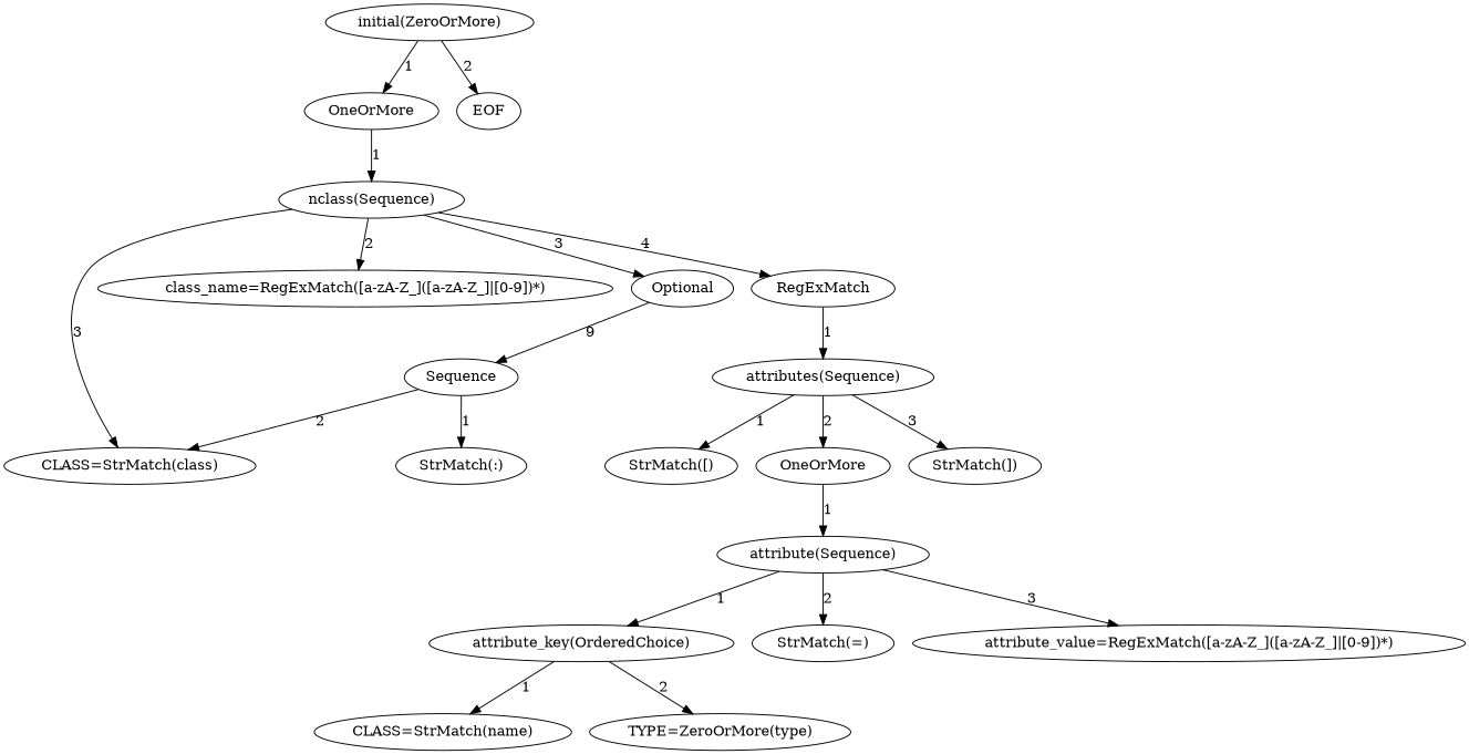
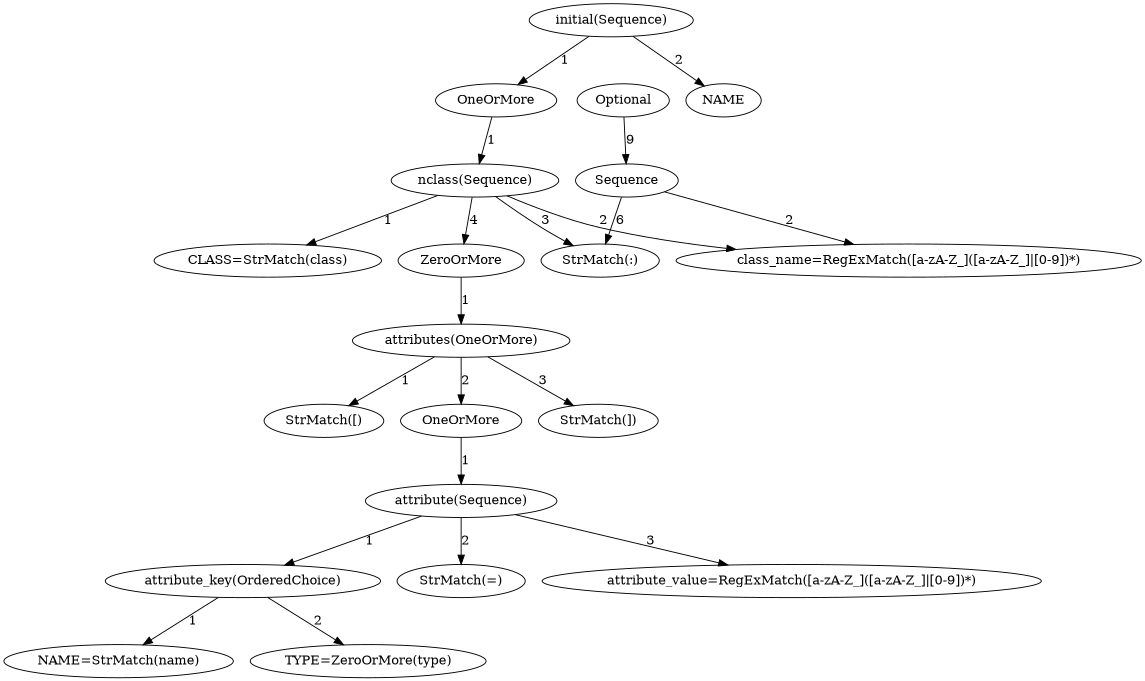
  digraph {
-   n1 [label="initial(ZeroOrMore)"]
+   n1 [label="initial(Sequence)"]
    n2 [label=OneOrMore]
-   n3 [label=EOF]
+   n3 [label=NAME]
    n4 [label="nclass(Sequence)"]
    n5 [label="CLASS=StrMatch(class)"]
    n6 [label="class_name=RegExMatch([a-zA-Z_]([a-zA-Z_]|[0-9])*)"]
    n7 [label=Optional]
-   n8 [label=RegExMatch]
+   n8 [label=ZeroOrMore]
    n9 [label=Sequence]
-   n10 [label="attributes(Sequence)"]
+   n10 [label="attributes(OneOrMore)"]
    n11 [label="StrMatch(:)"]
    n12 [label="StrMatch([)"]
    n13 [label=OneOrMore]
    n14 [label="StrMatch(])"]
    n15 [label="attribute(Sequence)"]
    n16 [label="attribute_key(OrderedChoice)"]
    n17 [label="StrMatch(=)"]
    n18 [label="attribute_value=RegExMatch([a-zA-Z_]([a-zA-Z_]|[0-9])*)"]
-   n19 [label="CLASS=StrMatch(name)"]
+   n19 [label="NAME=StrMatch(name)"]
    n20 [label="TYPE=ZeroOrMore(type)"]
    n1 -> n2 [label=1]
    n1 -> n3 [label=2]
    n2 -> n4 [label=1]
-   n4 -> n5 [label=3]
+   n4 -> n5 [label=1]
    n4 -> n6 [label=2]
-   n4 -> n7 [label=3]
+   n4 -> n11 [label=3]
    n4 -> n8 [label=4]
    n7 -> n9 [label=9]
    n8 -> n10 [label=1]
-   n9 -> n5 [label=2]
-   n9 -> n11 [label=1]
+   n9 -> n6 [label=2]
+   n9 -> n11 [label=6]
    n10 -> n12 [label=1]
    n10 -> n13 [label=2]
    n10 -> n14 [label=3]
    n13 -> n15 [label=1]
    n15 -> n16 [label=1]
    n15 -> n17 [label=2]
    n15 -> n18 [label=3]
    n16 -> n19 [label=1]
    n16 -> n20 [label=2]
  }
